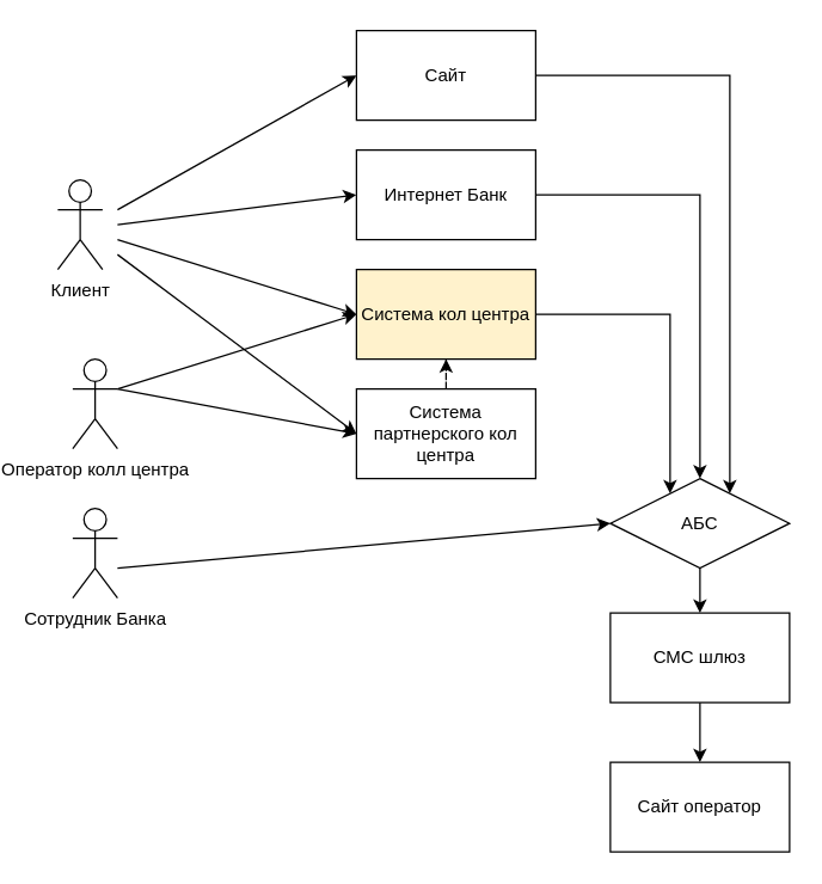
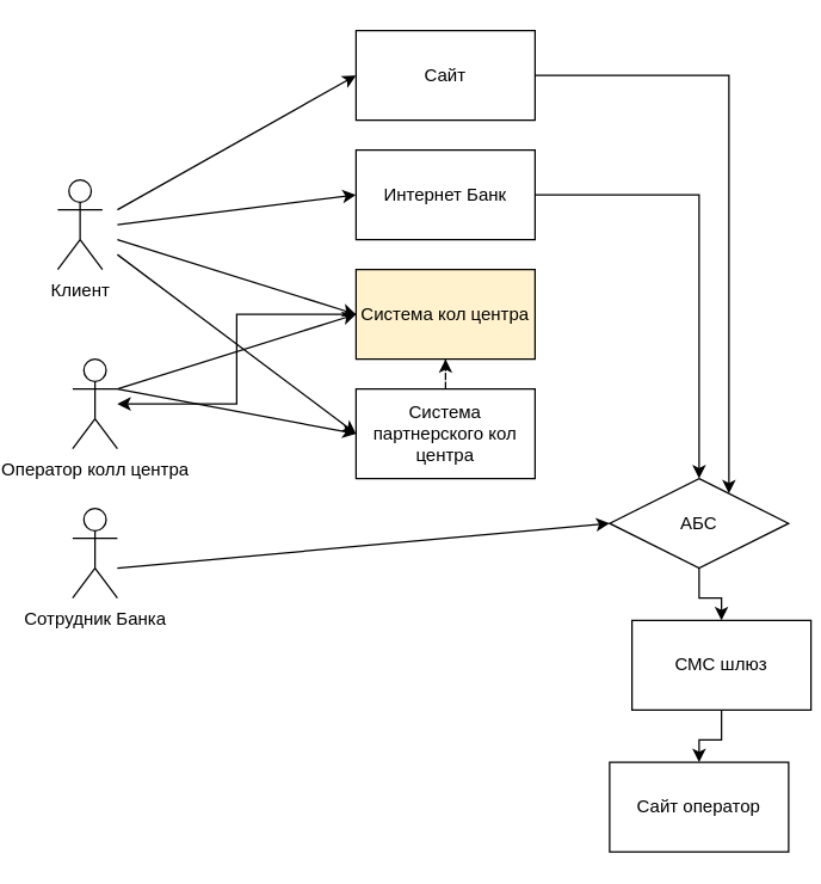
  <mxCell id="0" />
  <mxCell id="1" parent="0" />
  <mxCell id="2" style="edgeStyle=orthogonalEdgeStyle;rounded=0;orthogonalLoop=1;jettySize=auto;html=1;" parent="1" source="3" target="5" edge="1"><mxGeometry relative="1" as="geometry" /></mxCell>
  <mxCell id="3" value="Интернет Банк" style="rounded=0;whiteSpace=wrap;html=1;" parent="1" vertex="1"><mxGeometry x="220" y="100" width="120" height="60" as="geometry" /></mxCell>
  <mxCell id="4" style="edgeStyle=orthogonalEdgeStyle;rounded=0;orthogonalLoop=1;jettySize=auto;html=1;entryX=0.5;entryY=0;entryDx=0;entryDy=0;" parent="1" source="5" target="12" edge="1"><mxGeometry relative="1" as="geometry" /></mxCell>
  <mxCell id="5" value="АБС" style="rhombus;whiteSpace=wrap;html=1;" parent="1" vertex="1"><mxGeometry x="390" y="320" width="120" height="60" as="geometry" /></mxCell>
- <mxCell id="6" style="edgeStyle=orthogonalEdgeStyle;rounded=0;orthogonalLoop=1;jettySize=auto;html=1;entryX=0.25;entryY=0;entryDx=0;entryDy=0;" parent="1" source="7" target="5" edge="1"><mxGeometry relative="1" as="geometry" /></mxCell>
+ <mxCell id="6" style="edgeStyle=orthogonalEdgeStyle;rounded=0;orthogonalLoop=1;jettySize=auto;html=1;" parent="1" source="7" target="23" edge="1"><mxGeometry relative="1" as="geometry" /></mxCell>
  <mxCell id="7" value="Система кол центра" style="rounded=0;whiteSpace=wrap;html=1;fillColor=#fff2cc;" parent="1" vertex="1"><mxGeometry x="220" y="180" width="120" height="60" as="geometry" /></mxCell>
  <mxCell id="8" style="edgeStyle=orthogonalEdgeStyle;rounded=0;orthogonalLoop=1;jettySize=auto;html=1;entryX=0.5;entryY=1;entryDx=0;entryDy=0;dashed=1;" parent="1" source="9" target="7" edge="1"><mxGeometry relative="1" as="geometry" /></mxCell>
  <mxCell id="9" value="Система партнерского кол центра" style="rounded=0;whiteSpace=wrap;html=1;" parent="1" vertex="1"><mxGeometry x="220" y="260" width="120" height="60" as="geometry" /></mxCell>
  <mxCell id="10" style="edgeStyle=orthogonalEdgeStyle;rounded=0;orthogonalLoop=1;jettySize=auto;html=1;entryX=0.75;entryY=0;entryDx=0;entryDy=0;" parent="1" source="11" target="5" edge="1"><mxGeometry relative="1" as="geometry" /></mxCell>
  <mxCell id="11" value="Сайт" style="rounded=0;whiteSpace=wrap;html=1;" parent="1" vertex="1"><mxGeometry x="220" y="20" width="120" height="60" as="geometry" /></mxCell>
- <mxCell id="12" value="СМС шлюз" style="rounded=0;whiteSpace=wrap;html=1;" parent="1" vertex="1"><mxGeometry x="390" y="410" width="120" height="60" as="geometry" /></mxCell>
+ <mxCell id="12" value="СМС шлюз" style="rounded=0;whiteSpace=wrap;html=1;" parent="1" vertex="1"><mxGeometry x="405" y="415" width="120" height="60" as="geometry" /></mxCell>
  <mxCell id="13" value="Сайт оператор" style="rounded=0;whiteSpace=wrap;html=1;" parent="1" vertex="1"><mxGeometry x="390" y="510" width="120" height="60" as="geometry" /></mxCell>
  <mxCell id="14" style="edgeStyle=orthogonalEdgeStyle;rounded=0;orthogonalLoop=1;jettySize=auto;html=1;entryX=0.5;entryY=0;entryDx=0;entryDy=0;" parent="1" source="12" target="13" edge="1"><mxGeometry relative="1" as="geometry" /></mxCell>
  <mxCell id="15" value="Клиент" style="shape=umlActor;verticalLabelPosition=bottom;verticalAlign=top;html=1;outlineConnect=0;" vertex="1" parent="1"><mxGeometry x="20" y="120" width="30" height="60" as="geometry" /></mxCell>
  <mxCell id="16" value="" style="endArrow=classic;html=1;rounded=0;entryX=0;entryY=0.5;entryDx=0;entryDy=0;" edge="1" parent="1" target="11"><mxGeometry width="50" height="50" relative="1" as="geometry"><mxPoint x="60" y="140" as="sourcePoint" /><mxPoint x="210" y="50" as="targetPoint" /></mxGeometry></mxCell>
  <mxCell id="17" value="" style="endArrow=classic;html=1;rounded=0;entryX=0;entryY=0.5;entryDx=0;entryDy=0;" edge="1" parent="1" target="3"><mxGeometry width="50" height="50" relative="1" as="geometry"><mxPoint x="60" y="150" as="sourcePoint" /><mxPoint x="210" y="130" as="targetPoint" /></mxGeometry></mxCell>
  <mxCell id="18" value="" style="endArrow=classic;html=1;rounded=0;entryX=0;entryY=0.5;entryDx=0;entryDy=0;" edge="1" parent="1" target="7"><mxGeometry width="50" height="50" relative="1" as="geometry"><mxPoint x="60" y="160" as="sourcePoint" /><mxPoint x="210" y="210" as="targetPoint" /></mxGeometry></mxCell>
  <mxCell id="19" value="" style="endArrow=classic;html=1;rounded=0;entryX=0;entryY=0.5;entryDx=0;entryDy=0;" edge="1" parent="1" target="9"><mxGeometry width="50" height="50" relative="1" as="geometry"><mxPoint x="60" y="170" as="sourcePoint" /><mxPoint x="140" y="240" as="targetPoint" /></mxGeometry></mxCell>
  <mxCell id="20" value="Сотрудник Банка" style="shape=umlActor;verticalLabelPosition=bottom;verticalAlign=top;html=1;outlineConnect=0;" vertex="1" parent="1"><mxGeometry x="30" y="340" width="30" height="60" as="geometry" /></mxCell>
  <mxCell id="21" value="" style="endArrow=classic;html=1;rounded=0;entryX=0;entryY=0.5;entryDx=0;entryDy=0;" edge="1" parent="1" target="7"><mxGeometry width="50" height="50" relative="1" as="geometry"><mxPoint x="60" y="260" as="sourcePoint" /><mxPoint x="190" y="460" as="targetPoint" /></mxGeometry></mxCell>
  <mxCell id="22" value="" style="endArrow=classic;html=1;rounded=0;entryX=0;entryY=0.5;entryDx=0;entryDy=0;" edge="1" parent="1" target="9"><mxGeometry width="50" height="50" relative="1" as="geometry"><mxPoint x="60" y="260" as="sourcePoint" /><mxPoint x="230" y="220" as="targetPoint" /></mxGeometry></mxCell>
  <mxCell id="23" value="Оператор колл центра" style="shape=umlActor;verticalLabelPosition=bottom;verticalAlign=top;html=1;outlineConnect=0;" vertex="1" parent="1"><mxGeometry x="30" y="240" width="30" height="60" as="geometry" /></mxCell>
  <mxCell id="24" value="" style="endArrow=classic;html=1;rounded=0;entryX=0;entryY=0.5;entryDx=0;entryDy=0;" edge="1" parent="1" target="5"><mxGeometry width="50" height="50" relative="1" as="geometry"><mxPoint x="60" y="380" as="sourcePoint" /><mxPoint x="230" y="300" as="targetPoint" /></mxGeometry></mxCell>
